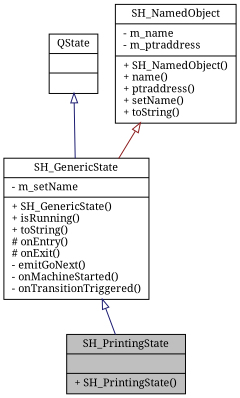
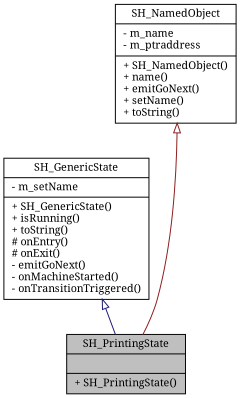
  digraph {
    fontname="Noto Serif"
    node [color=black fontname="Noto Serif" fontsize=11 shape=record]
    edge [arrowtail=onormal color=midnightblue dir=back fontname="Noto Serif" fontsize=11 labelfontname=Verdana labelfontsize=11 style=solid]
    n1 [fillcolor=grey75 fontcolor=black height=0.2 label="{SH_PrintingState\n||+ SH_PrintingState()\l}" style=filled width=0.4]
    n2 [height=0.2 label="{SH_GenericState\n|- m_setName\l|+ SH_GenericState()\l+ isRunning()\l+ toString()\l# onEntry()\l# onExit()\l- emitGoNext()\l- onMachineStarted()\l- onTransitionTriggered()\l}" width=0.4]
-   n3 [height=0.2 label="{QState\n||}" width=0.4]
-   n4 [height=0.2 label="{SH_NamedObject\n|- m_name\l- m_ptraddress\l|+ SH_NamedObject()\l+ name()\l+ ptraddress()\l+ setName()\l+ toString()\l}" width=0.4]
+   n4 [height=0.2 label="{SH_NamedObject\n|- m_name\l- m_ptraddress\l|+ SH_NamedObject()\l+ name()\l+ emitGoNext()\l+ setName()\l+ toString()\l}" width=0.4]
    n2 -> n1
-   n3 -> n2
-   n4 -> n2 [color=firebrick4]
+   n4 -> n1 [color=firebrick4]
  }
